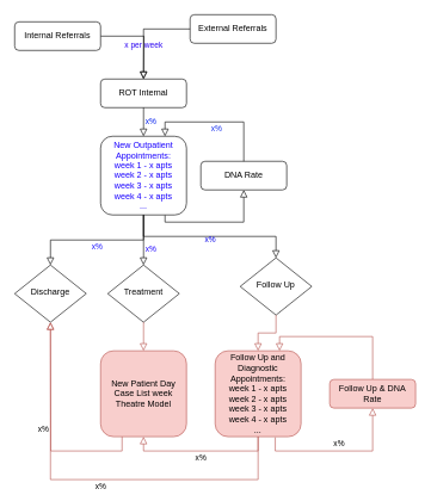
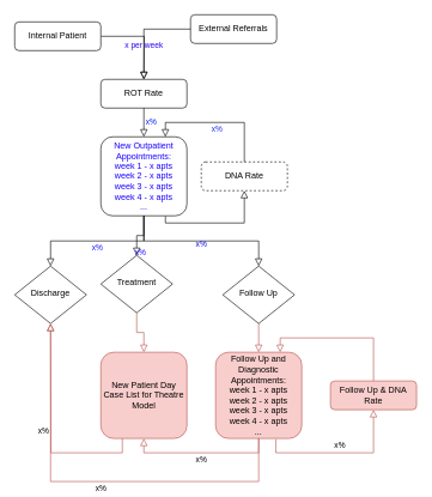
  <mxCell id="0" />
  <mxCell id="1" parent="0" />
  <mxCell id="2" value="&lt;div&gt;&lt;br&gt;&lt;/div&gt;&lt;div&gt;&lt;br&gt;&lt;/div&gt;&lt;div&gt;x per week&lt;/div&gt;" style="rounded=0;html=1;jettySize=auto;orthogonalLoop=1;fontSize=11;endArrow=block;endFill=0;endSize=8;strokeWidth=1;shadow=0;labelBackgroundColor=none;edgeStyle=orthogonalEdgeStyle;fontColor=light-dark(#2b04f1, #ededed);" parent="1" source="3" edge="1"><mxGeometry relative="1" as="geometry"><mxPoint x="200" y="110" as="targetPoint" /></mxGeometry></mxCell>
- <mxCell id="3" value="Internal Referrals" style="rounded=1;whiteSpace=wrap;html=1;fontSize=12;glass=0;strokeWidth=1;shadow=0;" parent="1" vertex="1"><mxGeometry x="20" y="30" width="120" height="40" as="geometry" /></mxCell>
+ <mxCell id="3" value="Internal Patient" style="rounded=1;whiteSpace=wrap;html=1;fontSize=12;glass=0;strokeWidth=1;shadow=0;" parent="1" vertex="1"><mxGeometry x="20" y="30" width="120" height="40" as="geometry" /></mxCell>
  <mxCell id="4" value="" style="edgeStyle=orthogonalEdgeStyle;rounded=0;html=1;jettySize=auto;orthogonalLoop=1;fontSize=11;endArrow=block;endFill=0;endSize=8;strokeWidth=1;shadow=0;labelBackgroundColor=none;exitX=0.75;exitY=1;exitDx=0;exitDy=0;entryX=0.5;entryY=1;entryDx=0;entryDy=0;" parent="1" source="8" target="9" edge="1"><mxGeometry y="10" relative="1" as="geometry"><mxPoint as="offset" /><mxPoint x="740" y="160" as="sourcePoint" /><mxPoint x="450" y="90" as="targetPoint" /><Array as="points"><mxPoint x="230" y="310" /><mxPoint x="340" y="310" /></Array></mxGeometry></mxCell>
  <mxCell id="5" value="Discharge" style="rhombus;whiteSpace=wrap;html=1;shadow=0;fontFamily=Helvetica;fontSize=12;align=center;strokeWidth=1;spacing=6;spacingTop=-4;" parent="1" vertex="1"><mxGeometry x="20" y="370" width="100" height="80" as="geometry" /></mxCell>
  <mxCell id="6" value="External Referrals" style="rounded=1;whiteSpace=wrap;html=1;fontSize=12;glass=0;strokeWidth=1;shadow=0;" vertex="1" parent="1"><mxGeometry x="265" y="20" width="120" height="40" as="geometry" /></mxCell>
- <mxCell id="7" value="ROT Internal" style="rounded=1;whiteSpace=wrap;html=1;fontSize=12;glass=0;strokeWidth=1;shadow=0;" vertex="1" parent="1"><mxGeometry x="140" y="110" width="120" height="40" as="geometry" /></mxCell>
+ <mxCell id="7" value="ROT Rate" style="rounded=1;whiteSpace=wrap;html=1;fontSize=12;glass=0;strokeWidth=1;shadow=0;" vertex="1" parent="1"><mxGeometry x="140" y="110" width="120" height="40" as="geometry" /></mxCell>
  <mxCell id="8" value="New Outpatient Appointments:&lt;br&gt;week 1 - x apts&lt;div&gt;week 2 - x apts&lt;/div&gt;&lt;div&gt;week 3 - x apts&lt;/div&gt;&lt;div&gt;week 4 - x apts&lt;/div&gt;&lt;div&gt;...&lt;/div&gt;" style="rounded=1;whiteSpace=wrap;html=1;fontSize=12;glass=0;strokeWidth=1;shadow=0;fontColor=#1900FF;" vertex="1" parent="1"><mxGeometry x="140" y="190" width="120" height="110" as="geometry" /></mxCell>
- <mxCell id="9" value="DNA Rate" style="rounded=1;whiteSpace=wrap;html=1;fontSize=12;glass=0;strokeWidth=1;shadow=0;" vertex="1" parent="1"><mxGeometry x="280" y="225" width="120" height="40" as="geometry" /></mxCell>
- <mxCell id="10" value="Treatment" style="rhombus;whiteSpace=wrap;html=1;shadow=0;fontFamily=Helvetica;fontSize=12;align=center;strokeWidth=1;spacing=6;spacingTop=-4;" vertex="1" parent="1"><mxGeometry x="150" y="370" width="100" height="80" as="geometry" /></mxCell>
- <mxCell id="11" value="Follow Up" style="rhombus;whiteSpace=wrap;html=1;shadow=0;fontFamily=Helvetica;fontSize=12;align=center;strokeWidth=1;spacing=6;spacingTop=-4;" vertex="1" parent="1"><mxGeometry x="335" y="360" width="100" height="80" as="geometry" /></mxCell>
+ <mxCell id="9" value="DNA Rate" style="rounded=1;whiteSpace=wrap;html=1;fontSize=12;glass=0;strokeWidth=1;shadow=0;dashed=1;" vertex="1" parent="1"><mxGeometry x="280" y="225" width="120" height="40" as="geometry" /></mxCell>
+ <mxCell id="10" value="Treatment" style="rhombus;whiteSpace=wrap;html=1;shadow=0;fontFamily=Helvetica;fontSize=12;align=center;strokeWidth=1;spacing=6;spacingTop=-4;" vertex="1" parent="1"><mxGeometry x="140" y="355" width="100" height="80" as="geometry" /></mxCell>
+ <mxCell id="11" value="Follow Up" style="rhombus;whiteSpace=wrap;html=1;shadow=0;fontFamily=Helvetica;fontSize=12;align=center;strokeWidth=1;spacing=6;spacingTop=-4;" vertex="1" parent="1"><mxGeometry x="310" y="370" width="100" height="80" as="geometry" /></mxCell>
  <mxCell id="12" value="x%" style="edgeStyle=orthogonalEdgeStyle;rounded=0;html=1;jettySize=auto;orthogonalLoop=1;fontSize=11;endArrow=block;endFill=0;endSize=8;strokeWidth=1;shadow=0;labelBackgroundColor=none;exitX=0.5;exitY=1;exitDx=0;exitDy=0;entryX=0.5;entryY=0;entryDx=0;entryDy=0;fontColor=light-dark(#021eed, #ededed);" edge="1" parent="1" source="7" target="8"><mxGeometry y="10" relative="1" as="geometry"><mxPoint as="offset" /><mxPoint x="750" y="170" as="sourcePoint" /><mxPoint x="460" y="100" as="targetPoint" /></mxGeometry></mxCell>
  <mxCell id="13" value="" style="edgeStyle=orthogonalEdgeStyle;rounded=0;html=1;jettySize=auto;orthogonalLoop=1;fontSize=11;endArrow=block;endFill=0;endSize=8;strokeWidth=1;shadow=0;labelBackgroundColor=none;exitX=0;exitY=0.5;exitDx=0;exitDy=0;entryX=0.5;entryY=0;entryDx=0;entryDy=0;" edge="1" parent="1" source="6" target="7"><mxGeometry y="10" relative="1" as="geometry"><mxPoint as="offset" /><mxPoint x="760" y="180" as="sourcePoint" /><mxPoint x="470" y="110" as="targetPoint" /></mxGeometry></mxCell>
  <mxCell id="14" value="x%" style="edgeStyle=orthogonalEdgeStyle;rounded=0;html=1;jettySize=auto;orthogonalLoop=1;fontSize=11;endArrow=block;endFill=0;endSize=8;strokeWidth=1;shadow=0;labelBackgroundColor=none;exitX=0.5;exitY=0;exitDx=0;exitDy=0;entryX=0.75;entryY=0;entryDx=0;entryDy=0;fontColor=light-dark(#1730ee, #ededed);" edge="1" parent="1" source="9" target="8"><mxGeometry y="10" relative="1" as="geometry"><mxPoint as="offset" /><mxPoint x="240" y="310" as="sourcePoint" /><mxPoint x="360" y="275" as="targetPoint" /><Array as="points"><mxPoint x="340" y="170" /><mxPoint x="230" y="170" /></Array></mxGeometry></mxCell>
  <mxCell id="15" value="x%" style="edgeStyle=orthogonalEdgeStyle;rounded=0;html=1;jettySize=auto;orthogonalLoop=1;fontSize=11;endArrow=block;endFill=0;endSize=8;strokeWidth=1;shadow=0;labelBackgroundColor=none;exitX=0.5;exitY=1;exitDx=0;exitDy=0;entryX=0.5;entryY=0;entryDx=0;entryDy=0;fontColor=light-dark(#0c08e7, #ededed);" edge="1" parent="1" source="8" target="11"><mxGeometry y="-5" relative="1" as="geometry"><mxPoint as="offset" /><mxPoint x="240" y="310" as="sourcePoint" /><mxPoint x="360" y="275" as="targetPoint" /></mxGeometry></mxCell>
  <mxCell id="16" value="&lt;div&gt;&lt;br&gt;&lt;/div&gt;&lt;div&gt;&lt;br&gt;&lt;/div&gt;&lt;div&gt;x%&lt;/div&gt;" style="edgeStyle=orthogonalEdgeStyle;rounded=0;html=1;jettySize=auto;orthogonalLoop=1;fontSize=11;endArrow=block;endFill=0;endSize=8;strokeWidth=1;shadow=0;labelBackgroundColor=none;exitX=0.5;exitY=1;exitDx=0;exitDy=0;entryX=0.5;entryY=0;entryDx=0;entryDy=0;fontColor=#1E05FF;" edge="1" parent="1" source="8" target="10"><mxGeometry y="10" relative="1" as="geometry"><mxPoint as="offset" /><mxPoint x="250" y="320" as="sourcePoint" /><mxPoint x="370" y="285" as="targetPoint" /></mxGeometry></mxCell>
  <mxCell id="17" value="x%" style="edgeStyle=orthogonalEdgeStyle;rounded=0;html=1;jettySize=auto;orthogonalLoop=1;fontSize=11;endArrow=block;endFill=0;endSize=8;strokeWidth=1;shadow=0;labelBackgroundColor=none;exitX=0.5;exitY=1;exitDx=0;exitDy=0;entryX=0.5;entryY=0;entryDx=0;entryDy=0;fontColor=#1E16FF;" edge="1" parent="1" source="8" target="5"><mxGeometry y="10" relative="1" as="geometry"><mxPoint as="offset" /><mxPoint x="260" y="330" as="sourcePoint" /><mxPoint x="380" y="295" as="targetPoint" /></mxGeometry></mxCell>
- <mxCell id="18" value="New Patient Day Case List week Theatre Model" style="rounded=1;whiteSpace=wrap;html=1;fontSize=12;glass=0;strokeWidth=1;shadow=0;fillColor=#f8cecc;strokeColor=#b85450;" vertex="1" parent="1"><mxGeometry x="140" y="490" width="120" height="120" as="geometry" /></mxCell>
+ <mxCell id="18" value="New Patient Day Case List for Theatre Model" style="rounded=1;whiteSpace=wrap;html=1;fontSize=12;glass=0;strokeWidth=1;shadow=0;fillColor=#f8cecc;strokeColor=#b85450;" vertex="1" parent="1"><mxGeometry x="140" y="490" width="120" height="120" as="geometry" /></mxCell>
  <mxCell id="19" value="Follow Up and Diagnostic Appointments:&lt;br&gt;week 1 - x apts&lt;div&gt;week 2 - x apts&lt;/div&gt;&lt;div&gt;week 3 - x apts&lt;/div&gt;&lt;div&gt;week 4 - x apts&lt;/div&gt;&lt;div&gt;...&lt;/div&gt;" style="rounded=1;whiteSpace=wrap;html=1;fontSize=12;glass=0;strokeWidth=1;shadow=0;fillColor=#f8cecc;strokeColor=#b85450;" vertex="1" parent="1"><mxGeometry x="300" y="490" width="120" height="120" as="geometry" /></mxCell>
  <mxCell id="20" value="" style="edgeStyle=orthogonalEdgeStyle;rounded=0;html=1;jettySize=auto;orthogonalLoop=1;fontSize=11;endArrow=block;endFill=0;endSize=8;strokeWidth=1;shadow=0;labelBackgroundColor=none;exitX=0.5;exitY=1;exitDx=0;exitDy=0;fillColor=#f8cecc;strokeColor=#b85450;" edge="1" parent="1" source="11" target="19"><mxGeometry y="10" relative="1" as="geometry"><mxPoint as="offset" /><mxPoint x="290" y="560" as="sourcePoint" /><mxPoint x="450" y="630" as="targetPoint" /></mxGeometry></mxCell>
  <mxCell id="21" value="" style="edgeStyle=orthogonalEdgeStyle;rounded=0;html=1;jettySize=auto;orthogonalLoop=1;fontSize=11;endArrow=block;endFill=0;endSize=8;strokeWidth=1;shadow=0;labelBackgroundColor=none;exitX=0.5;exitY=1;exitDx=0;exitDy=0;entryX=0.5;entryY=0;entryDx=0;entryDy=0;fillColor=#f8cecc;strokeColor=#b85450;" edge="1" parent="1" source="10" target="18"><mxGeometry y="10" relative="1" as="geometry"><mxPoint as="offset" /><mxPoint x="300" y="570" as="sourcePoint" /><mxPoint x="200" y="490" as="targetPoint" /></mxGeometry></mxCell>
  <mxCell id="22" value="x%" style="edgeStyle=orthogonalEdgeStyle;rounded=0;html=1;jettySize=auto;orthogonalLoop=1;fontSize=11;endArrow=block;endFill=0;endSize=8;strokeWidth=1;shadow=0;labelBackgroundColor=none;exitX=0.5;exitY=1;exitDx=0;exitDy=0;entryX=0.5;entryY=1;entryDx=0;entryDy=0;fillColor=#f8cecc;strokeColor=#b85450;" edge="1" parent="1" source="19" target="18"><mxGeometry y="10" relative="1" as="geometry"><mxPoint as="offset" /><mxPoint x="370" y="460" as="sourcePoint" /><mxPoint x="370" y="500" as="targetPoint" /></mxGeometry></mxCell>
  <mxCell id="23" value="x%" style="edgeStyle=orthogonalEdgeStyle;rounded=0;html=1;jettySize=auto;orthogonalLoop=1;fontSize=11;endArrow=block;endFill=0;endSize=8;strokeWidth=1;shadow=0;labelBackgroundColor=none;exitX=0.5;exitY=1;exitDx=0;exitDy=0;entryX=0.5;entryY=1;entryDx=0;entryDy=0;fillColor=#f8cecc;strokeColor=#b85450;" edge="1" parent="1" source="19" target="5"><mxGeometry x="-0.018" y="10" relative="1" as="geometry"><mxPoint as="offset" /><mxPoint x="500" y="450" as="sourcePoint" /><mxPoint x="500" y="490" as="targetPoint" /><Array as="points"><mxPoint x="360" y="670" /><mxPoint x="70" y="670" /></Array></mxGeometry></mxCell>
  <mxCell id="24" value="" style="edgeStyle=orthogonalEdgeStyle;rounded=0;html=1;jettySize=auto;orthogonalLoop=1;fontSize=11;endArrow=block;endFill=0;endSize=8;strokeWidth=1;shadow=0;labelBackgroundColor=none;exitX=0.5;exitY=0;exitDx=0;exitDy=0;entryX=0.75;entryY=0;entryDx=0;entryDy=0;fillColor=#f8cecc;strokeColor=#b85450;" edge="1" parent="1" source="26" target="19"><mxGeometry y="10" relative="1" as="geometry"><mxPoint as="offset" /><mxPoint x="520" y="470" as="sourcePoint" /><mxPoint x="520" y="510" as="targetPoint" /><Array as="points"><mxPoint x="520" y="470" /><mxPoint x="390" y="470" /></Array></mxGeometry></mxCell>
  <mxCell id="25" value="x%" style="edgeStyle=orthogonalEdgeStyle;rounded=0;html=1;jettySize=auto;orthogonalLoop=1;fontSize=11;endArrow=block;endFill=0;endSize=8;strokeWidth=1;shadow=0;labelBackgroundColor=none;exitX=0.7;exitY=1.008;exitDx=0;exitDy=0;exitPerimeter=0;entryX=0.5;entryY=1;entryDx=0;entryDy=0;fillColor=#f8cecc;strokeColor=#b85450;" edge="1" parent="1" source="19" target="26"><mxGeometry y="10" relative="1" as="geometry"><mxPoint as="offset" /><mxPoint x="610" y="420" as="sourcePoint" /><mxPoint x="610" y="460" as="targetPoint" /></mxGeometry></mxCell>
  <mxCell id="26" value="Follow Up &amp;amp; DNA Rate" style="rounded=1;whiteSpace=wrap;html=1;fontSize=12;glass=0;strokeWidth=1;shadow=0;fillColor=#f8cecc;strokeColor=#b85450;" vertex="1" parent="1"><mxGeometry x="460" y="530" width="120" height="40" as="geometry" /></mxCell>
  <mxCell id="27" value="x%" style="edgeStyle=orthogonalEdgeStyle;rounded=0;html=1;jettySize=auto;orthogonalLoop=1;fontSize=11;endArrow=block;endFill=0;endSize=8;strokeWidth=1;shadow=0;labelBackgroundColor=none;exitX=0.25;exitY=1;exitDx=0;exitDy=0;fillColor=#f8cecc;strokeColor=#b85450;" edge="1" parent="1" source="18"><mxGeometry y="10" relative="1" as="geometry"><mxPoint as="offset" /><mxPoint x="370" y="620" as="sourcePoint" /><mxPoint x="70" y="450" as="targetPoint" /></mxGeometry></mxCell>
